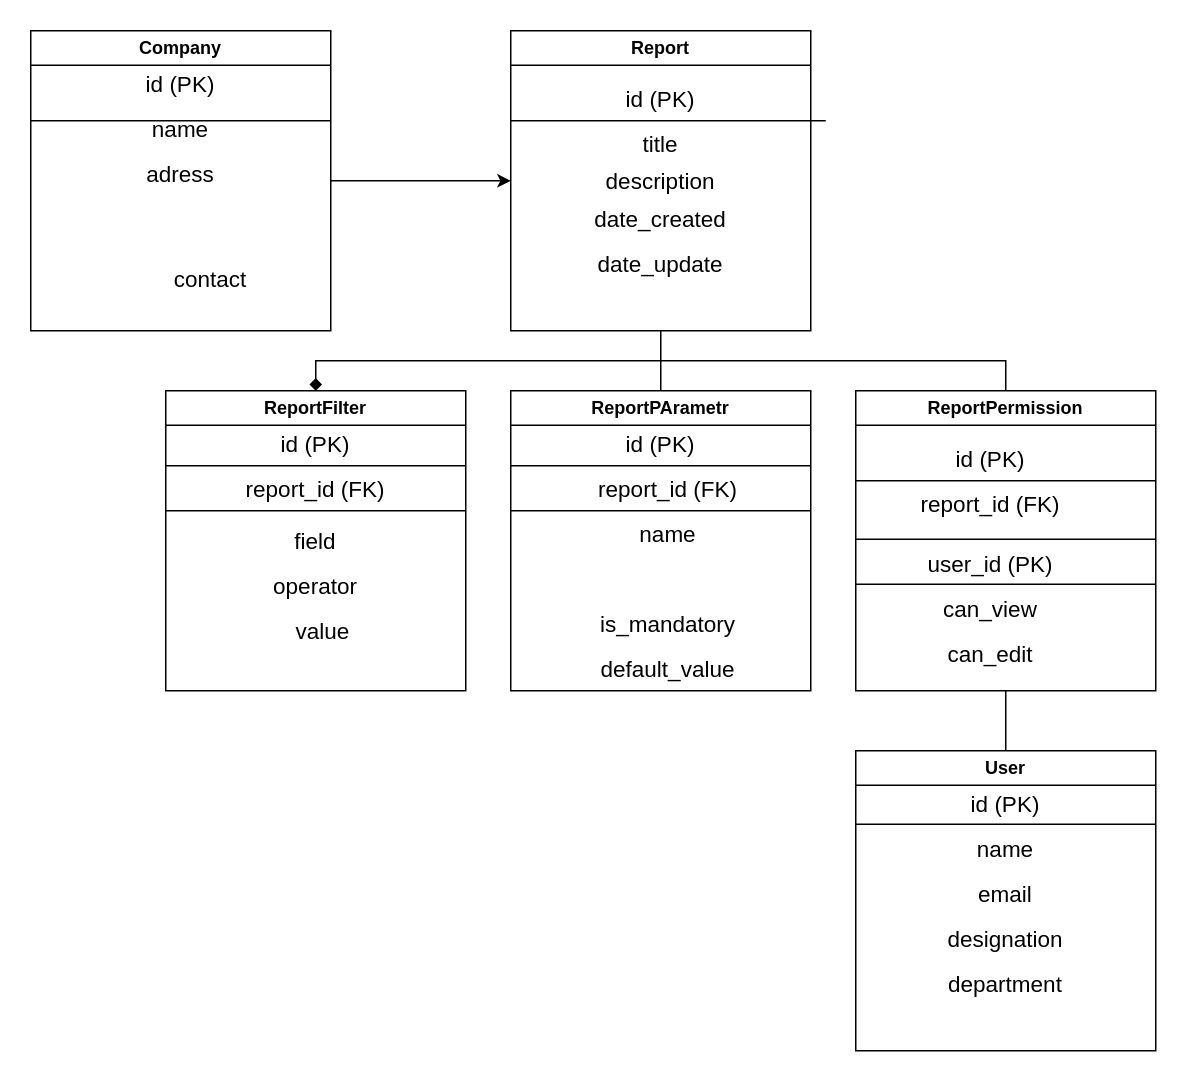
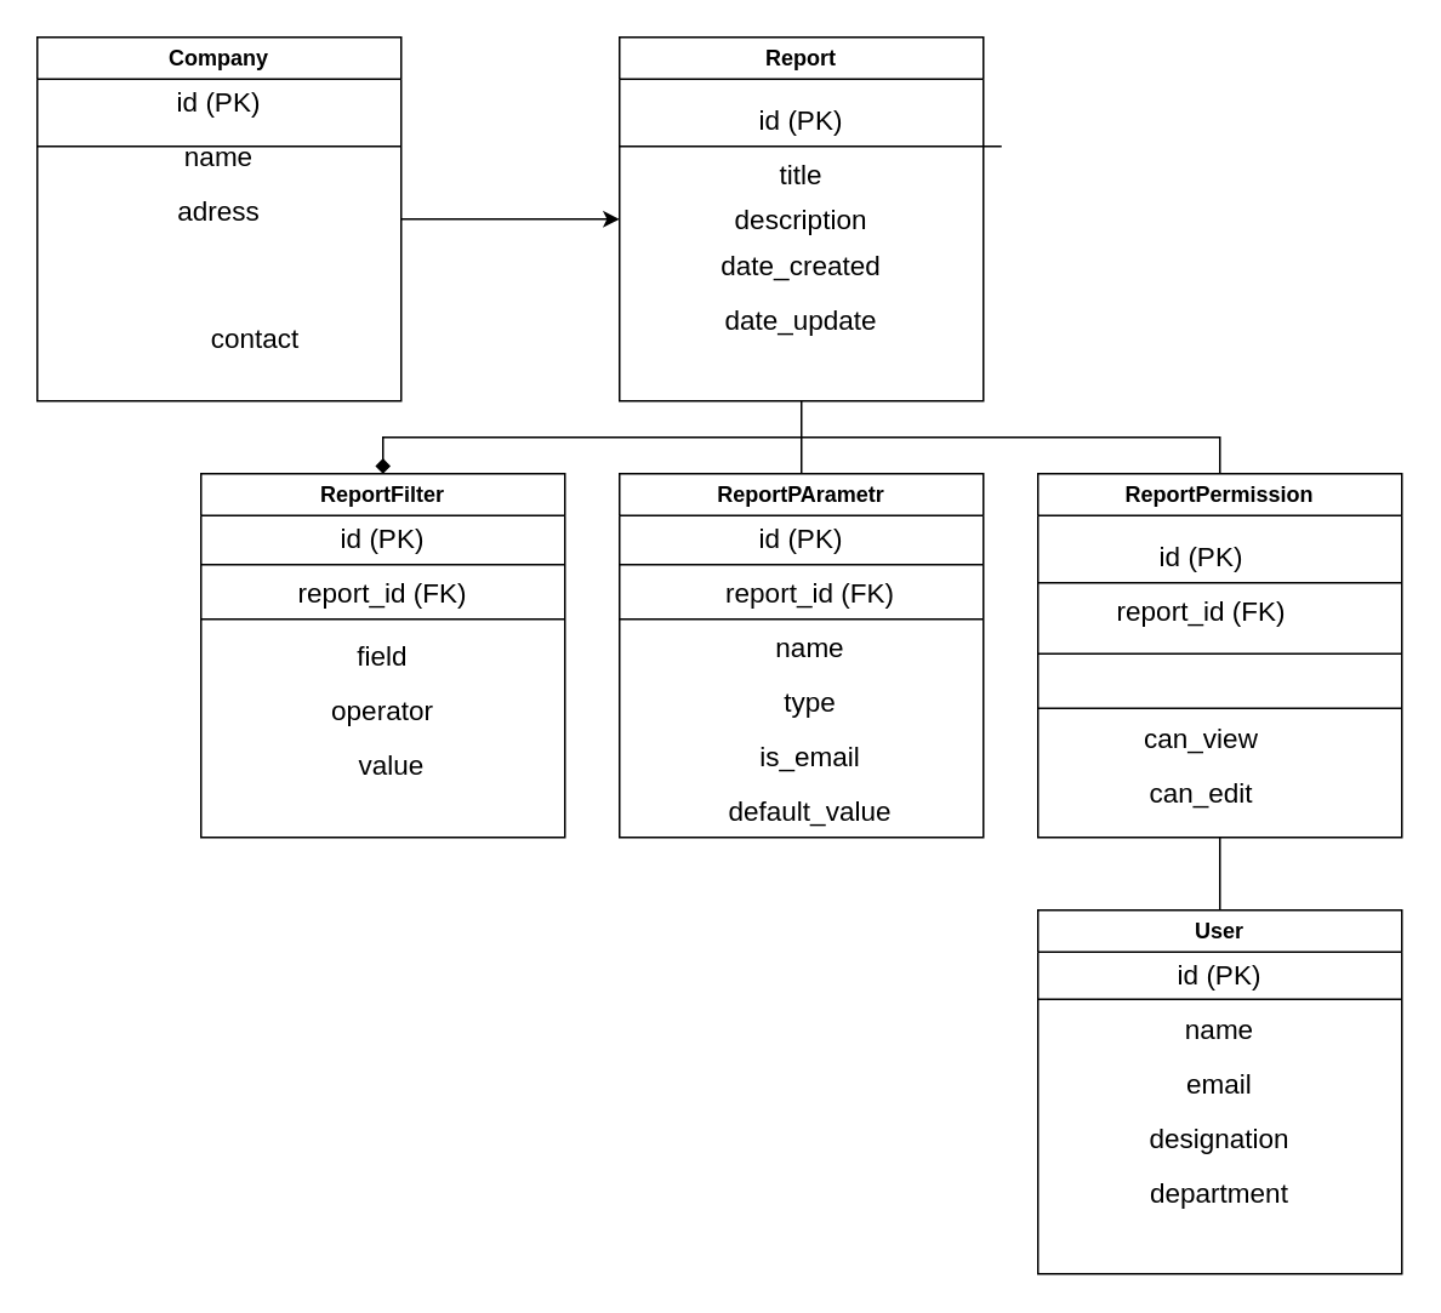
  <mxCell id="0" />
  <mxCell id="1" parent="0" />
  <mxCell id="2" value="ReportFilter" style="swimlane;whiteSpace=wrap;html=1;" vertex="1" parent="1"><mxGeometry x="110" y="260" width="200" height="200" as="geometry" /></mxCell>
  <mxCell id="3" value="&lt;font style=&quot;font-size: 15px;&quot;&gt;id (PK)&lt;/font&gt;" style="text;html=1;strokeColor=none;fillColor=none;align=center;verticalAlign=middle;whiteSpace=wrap;rounded=0;" vertex="1" parent="2"><mxGeometry x="70" y="20" width="60" height="30" as="geometry" /></mxCell>
  <mxCell id="4" value="&lt;font style=&quot;font-size: 15px;&quot;&gt;report_id (FK)&lt;/font&gt;" style="text;html=1;strokeColor=none;fillColor=none;align=center;verticalAlign=middle;whiteSpace=wrap;rounded=0;" vertex="1" parent="2"><mxGeometry x="45" y="50" width="110" height="30" as="geometry" /></mxCell>
  <mxCell id="5" value="&lt;font style=&quot;font-size: 15px;&quot;&gt;field&lt;/font&gt;" style="text;html=1;strokeColor=none;fillColor=none;align=center;verticalAlign=middle;whiteSpace=wrap;rounded=0;" vertex="1" parent="2"><mxGeometry x="45" y="85" width="110" height="30" as="geometry" /></mxCell>
  <mxCell id="6" value="&lt;font style=&quot;font-size: 15px;&quot;&gt;operator&lt;/font&gt;" style="text;html=1;strokeColor=none;fillColor=none;align=center;verticalAlign=middle;whiteSpace=wrap;rounded=0;" vertex="1" parent="2"><mxGeometry x="45" y="115" width="110" height="30" as="geometry" /></mxCell>
  <mxCell id="7" value="&lt;font style=&quot;font-size: 15px;&quot;&gt;value&lt;/font&gt;" style="text;html=1;strokeColor=none;fillColor=none;align=center;verticalAlign=middle;whiteSpace=wrap;rounded=0;" vertex="1" parent="2"><mxGeometry x="50" y="145" width="110" height="30" as="geometry" /></mxCell>
  <mxCell id="8" value="" style="endArrow=none;html=1;rounded=0;exitX=0;exitY=0.25;exitDx=0;exitDy=0;entryX=1;entryY=0.25;entryDx=0;entryDy=0;" edge="1" parent="2"><mxGeometry width="50" height="50" relative="1" as="geometry"><mxPoint y="80" as="sourcePoint" /><mxPoint x="200" y="80" as="targetPoint" /></mxGeometry></mxCell>
  <mxCell id="9" style="edgeStyle=orthogonalEdgeStyle;rounded=0;orthogonalLoop=1;jettySize=auto;html=1;exitX=0.5;exitY=0;exitDx=0;exitDy=0;entryX=0.5;entryY=0;entryDx=0;entryDy=0;endArrow=diamond;" edge="1" parent="1" source="18" target="2"><mxGeometry relative="1" as="geometry" /></mxCell>
  <mxCell id="10" style="edgeStyle=orthogonalEdgeStyle;rounded=0;orthogonalLoop=1;jettySize=auto;html=1;exitX=0.5;exitY=1;exitDx=0;exitDy=0;endArrow=none;" edge="1" parent="1" source="11" target="27"><mxGeometry relative="1" as="geometry" /></mxCell>
  <mxCell id="11" value="Report" style="swimlane;whiteSpace=wrap;html=1;" vertex="1" parent="1"><mxGeometry x="340" y="20" width="200" height="200" as="geometry" /></mxCell>
  <mxCell id="12" value="&lt;font style=&quot;font-size: 15px;&quot;&gt;id (PK)&lt;/font&gt;" style="text;html=1;strokeColor=none;fillColor=none;align=center;verticalAlign=middle;whiteSpace=wrap;rounded=0;" vertex="1" parent="11"><mxGeometry x="70" y="30" width="60" height="30" as="geometry" /></mxCell>
  <mxCell id="13" value="&lt;font style=&quot;font-size: 15px;&quot;&gt;title&lt;/font&gt;" style="text;html=1;strokeColor=none;fillColor=none;align=center;verticalAlign=middle;whiteSpace=wrap;rounded=0;" vertex="1" parent="11"><mxGeometry x="70" y="60" width="60" height="30" as="geometry" /></mxCell>
  <mxCell id="14" value="&lt;font style=&quot;font-size: 15px;&quot;&gt;description&lt;/font&gt;" style="text;html=1;strokeColor=none;fillColor=none;align=center;verticalAlign=middle;whiteSpace=wrap;rounded=0;" vertex="1" parent="11"><mxGeometry x="70" y="85" width="60" height="30" as="geometry" /></mxCell>
  <mxCell id="15" value="&lt;font style=&quot;font-size: 15px;&quot;&gt;date_created&lt;/font&gt;" style="text;html=1;strokeColor=none;fillColor=none;align=center;verticalAlign=middle;whiteSpace=wrap;rounded=0;" vertex="1" parent="11"><mxGeometry x="70" y="110" width="60" height="30" as="geometry" /></mxCell>
  <mxCell id="16" value="&lt;font style=&quot;font-size: 15px;&quot;&gt;date_update&lt;br&gt;&lt;/font&gt;" style="text;html=1;strokeColor=none;fillColor=none;align=center;verticalAlign=middle;whiteSpace=wrap;rounded=0;" vertex="1" parent="11"><mxGeometry x="70" y="140" width="60" height="30" as="geometry" /></mxCell>
  <mxCell id="17" value="" style="endArrow=none;html=1;rounded=0;" edge="1" parent="11"><mxGeometry width="50" height="50" relative="1" as="geometry"><mxPoint y="60" as="sourcePoint" /><mxPoint x="210" y="60" as="targetPoint" /></mxGeometry></mxCell>
  <mxCell id="18" value="ReportPArametr" style="swimlane;whiteSpace=wrap;html=1;" vertex="1" parent="1"><mxGeometry x="340" y="260" width="200" height="200" as="geometry" /></mxCell>
  <mxCell id="19" value="&lt;font style=&quot;font-size: 15px;&quot;&gt;id (PK)&lt;/font&gt;" style="text;html=1;strokeColor=none;fillColor=none;align=center;verticalAlign=middle;whiteSpace=wrap;rounded=0;" vertex="1" parent="18"><mxGeometry x="70" y="20" width="60" height="30" as="geometry" /></mxCell>
  <mxCell id="20" value="&lt;font style=&quot;font-size: 15px;&quot;&gt;report_id (FK)&lt;/font&gt;" style="text;html=1;strokeColor=none;fillColor=none;align=center;verticalAlign=middle;whiteSpace=wrap;rounded=0;" vertex="1" parent="18"><mxGeometry x="50" y="50" width="110" height="30" as="geometry" /></mxCell>
  <mxCell id="21" value="&lt;font style=&quot;font-size: 15px;&quot;&gt;name&lt;/font&gt;" style="text;html=1;strokeColor=none;fillColor=none;align=center;verticalAlign=middle;whiteSpace=wrap;rounded=0;" vertex="1" parent="18"><mxGeometry x="50" y="80" width="110" height="30" as="geometry" /></mxCell>
- <mxCell id="23" value="&lt;font style=&quot;font-size: 15px;&quot;&gt;is_mandatory&lt;/font&gt;" style="text;html=1;strokeColor=none;fillColor=none;align=center;verticalAlign=middle;whiteSpace=wrap;rounded=0;" vertex="1" parent="18"><mxGeometry x="50" y="140" width="110" height="30" as="geometry" /></mxCell>
+ <mxCell id="22" value="&lt;font style=&quot;font-size: 15px;&quot;&gt;type&lt;/font&gt;" style="text;html=1;strokeColor=none;fillColor=none;align=center;verticalAlign=middle;whiteSpace=wrap;rounded=0;" vertex="1" parent="18"><mxGeometry x="50" y="110" width="110" height="30" as="geometry" /></mxCell>
+ <mxCell id="23" value="&lt;font style=&quot;font-size: 15px;&quot;&gt;is_email&lt;/font&gt;" style="text;html=1;strokeColor=none;fillColor=none;align=center;verticalAlign=middle;whiteSpace=wrap;rounded=0;" vertex="1" parent="18"><mxGeometry x="50" y="140" width="110" height="30" as="geometry" /></mxCell>
  <mxCell id="24" value="&lt;font style=&quot;font-size: 15px;&quot;&gt;default_value&lt;/font&gt;" style="text;html=1;strokeColor=none;fillColor=none;align=center;verticalAlign=middle;whiteSpace=wrap;rounded=0;" vertex="1" parent="18"><mxGeometry x="50" y="170" width="110" height="30" as="geometry" /></mxCell>
  <mxCell id="25" value="" style="endArrow=none;html=1;rounded=0;exitX=0;exitY=0.25;exitDx=0;exitDy=0;entryX=1;entryY=0.25;entryDx=0;entryDy=0;" edge="1" parent="18"><mxGeometry width="50" height="50" relative="1" as="geometry"><mxPoint y="80" as="sourcePoint" /><mxPoint x="200" y="80" as="targetPoint" /></mxGeometry></mxCell>
  <mxCell id="26" style="edgeStyle=orthogonalEdgeStyle;rounded=0;orthogonalLoop=1;jettySize=auto;html=1;exitX=0.5;exitY=1;exitDx=0;exitDy=0;entryX=0.5;entryY=0;entryDx=0;entryDy=0;endArrow=none;" edge="1" parent="1" source="27" target="36"><mxGeometry relative="1" as="geometry" /></mxCell>
  <mxCell id="27" value="ReportPermission" style="swimlane;whiteSpace=wrap;html=1;" vertex="1" parent="1"><mxGeometry x="570" y="260" width="200" height="200" as="geometry" /></mxCell>
  <mxCell id="28" value="&lt;font style=&quot;font-size: 15px;&quot;&gt;id (PK)&lt;/font&gt;" style="text;html=1;strokeColor=none;fillColor=none;align=center;verticalAlign=middle;whiteSpace=wrap;rounded=0;" vertex="1" parent="27"><mxGeometry x="60" y="30" width="60" height="30" as="geometry" /></mxCell>
  <mxCell id="29" value="&lt;font style=&quot;font-size: 15px;&quot;&gt;report_id (FK)&lt;/font&gt;" style="text;html=1;strokeColor=none;fillColor=none;align=center;verticalAlign=middle;whiteSpace=wrap;rounded=0;" vertex="1" parent="27"><mxGeometry x="35" y="60" width="110" height="30" as="geometry" /></mxCell>
- <mxCell id="30" value="&lt;font style=&quot;font-size: 15px;&quot;&gt;user_id (PK)&lt;/font&gt;" style="text;html=1;strokeColor=none;fillColor=none;align=center;verticalAlign=middle;whiteSpace=wrap;rounded=0;" vertex="1" parent="27"><mxGeometry x="35" y="100" width="110" height="30" as="geometry" /></mxCell>
  <mxCell id="31" value="&lt;font style=&quot;font-size: 15px;&quot;&gt;can_view&lt;/font&gt;" style="text;html=1;strokeColor=none;fillColor=none;align=center;verticalAlign=middle;whiteSpace=wrap;rounded=0;" vertex="1" parent="27"><mxGeometry x="35" y="130" width="110" height="30" as="geometry" /></mxCell>
  <mxCell id="32" value="&lt;font style=&quot;font-size: 15px;&quot;&gt;can_edit&lt;/font&gt;" style="text;html=1;strokeColor=none;fillColor=none;align=center;verticalAlign=middle;whiteSpace=wrap;rounded=0;" vertex="1" parent="27"><mxGeometry x="35" y="160" width="110" height="30" as="geometry" /></mxCell>
  <mxCell id="33" value="" style="endArrow=none;html=1;rounded=0;" edge="1" parent="27"><mxGeometry width="50" height="50" relative="1" as="geometry"><mxPoint y="99" as="sourcePoint" /><mxPoint x="200" y="99" as="targetPoint" /></mxGeometry></mxCell>
  <mxCell id="34" value="" style="endArrow=none;html=1;rounded=0;exitX=0;exitY=0.25;exitDx=0;exitDy=0;entryX=1;entryY=0.25;entryDx=0;entryDy=0;" edge="1" parent="27"><mxGeometry width="50" height="50" relative="1" as="geometry"><mxPoint y="129" as="sourcePoint" /><mxPoint x="200" y="129" as="targetPoint" /></mxGeometry></mxCell>
  <mxCell id="35" value="" style="endArrow=none;html=1;rounded=0;exitX=0;exitY=0.25;exitDx=0;exitDy=0;entryX=1;entryY=0.25;entryDx=0;entryDy=0;" edge="1" parent="27"><mxGeometry width="50" height="50" relative="1" as="geometry"><mxPoint y="60" as="sourcePoint" /><mxPoint x="200" y="60" as="targetPoint" /></mxGeometry></mxCell>
  <mxCell id="36" value="User" style="swimlane;whiteSpace=wrap;html=1;" vertex="1" parent="1"><mxGeometry x="570" y="500" width="200" height="200" as="geometry" /></mxCell>
  <mxCell id="37" value="&lt;font style=&quot;font-size: 15px;&quot;&gt;id (PK)&lt;/font&gt;" style="text;html=1;strokeColor=none;fillColor=none;align=center;verticalAlign=middle;whiteSpace=wrap;rounded=0;" vertex="1" parent="36"><mxGeometry x="70" y="20" width="60" height="30" as="geometry" /></mxCell>
  <mxCell id="38" value="&lt;font style=&quot;font-size: 15px;&quot;&gt;name&lt;/font&gt;" style="text;html=1;strokeColor=none;fillColor=none;align=center;verticalAlign=middle;whiteSpace=wrap;rounded=0;" vertex="1" parent="36"><mxGeometry x="45" y="50" width="110" height="30" as="geometry" /></mxCell>
  <mxCell id="39" value="&lt;font style=&quot;font-size: 15px;&quot;&gt;email&lt;/font&gt;" style="text;html=1;strokeColor=none;fillColor=none;align=center;verticalAlign=middle;whiteSpace=wrap;rounded=0;" vertex="1" parent="36"><mxGeometry x="45" y="80" width="110" height="30" as="geometry" /></mxCell>
  <mxCell id="40" value="&lt;font style=&quot;font-size: 15px;&quot;&gt;designation&lt;/font&gt;" style="text;html=1;strokeColor=none;fillColor=none;align=center;verticalAlign=middle;whiteSpace=wrap;rounded=0;" vertex="1" parent="36"><mxGeometry x="45" y="110" width="110" height="30" as="geometry" /></mxCell>
  <mxCell id="41" value="&lt;font style=&quot;font-size: 15px;&quot;&gt;department&lt;/font&gt;" style="text;html=1;strokeColor=none;fillColor=none;align=center;verticalAlign=middle;whiteSpace=wrap;rounded=0;" vertex="1" parent="36"><mxGeometry x="45" y="140" width="110" height="30" as="geometry" /></mxCell>
  <mxCell id="42" value="" style="endArrow=none;html=1;rounded=0;exitX=0;exitY=0.25;exitDx=0;exitDy=0;entryX=1;entryY=0.25;entryDx=0;entryDy=0;" edge="1" parent="36"><mxGeometry width="50" height="50" relative="1" as="geometry"><mxPoint y="49" as="sourcePoint" /><mxPoint x="200" y="49" as="targetPoint" /></mxGeometry></mxCell>
  <mxCell id="43" style="edgeStyle=orthogonalEdgeStyle;rounded=0;orthogonalLoop=1;jettySize=auto;html=1;exitX=1;exitY=0.5;exitDx=0;exitDy=0;entryX=0;entryY=0.5;entryDx=0;entryDy=0;" edge="1" parent="1" source="44" target="11"><mxGeometry relative="1" as="geometry" /></mxCell>
  <mxCell id="44" value="Company" style="swimlane;whiteSpace=wrap;html=1;" vertex="1" parent="1"><mxGeometry x="20" y="20" width="200" height="200" as="geometry" /></mxCell>
  <mxCell id="45" value="&lt;font style=&quot;font-size: 15px;&quot;&gt;id (PK)&lt;/font&gt;" style="text;html=1;strokeColor=none;fillColor=none;align=center;verticalAlign=middle;whiteSpace=wrap;rounded=0;" vertex="1" parent="44"><mxGeometry x="70" y="20" width="60" height="30" as="geometry" /></mxCell>
  <mxCell id="46" value="&lt;font style=&quot;font-size: 15px;&quot;&gt;name&lt;/font&gt;" style="text;html=1;strokeColor=none;fillColor=none;align=center;verticalAlign=middle;whiteSpace=wrap;rounded=0;" vertex="1" parent="44"><mxGeometry x="45" y="50" width="110" height="30" as="geometry" /></mxCell>
  <mxCell id="47" value="&lt;font style=&quot;font-size: 15px;&quot;&gt;adress&lt;/font&gt;" style="text;html=1;strokeColor=none;fillColor=none;align=center;verticalAlign=middle;whiteSpace=wrap;rounded=0;" vertex="1" parent="44"><mxGeometry x="45" y="80" width="110" height="30" as="geometry" /></mxCell>
  <mxCell id="48" value="&lt;font style=&quot;font-size: 15px;&quot;&gt;contact&lt;/font&gt;" style="text;html=1;strokeColor=none;fillColor=none;align=center;verticalAlign=middle;whiteSpace=wrap;rounded=0;" vertex="1" parent="44"><mxGeometry x="65" y="150" width="110" height="30" as="geometry" /></mxCell>
  <mxCell id="49" value="" style="endArrow=none;html=1;rounded=0;exitX=0;exitY=0.25;exitDx=0;exitDy=0;entryX=1;entryY=0.25;entryDx=0;entryDy=0;" edge="1" parent="1" source="18" target="18"><mxGeometry width="50" height="50" relative="1" as="geometry"><mxPoint x="400" y="420" as="sourcePoint" /><mxPoint x="450" y="370" as="targetPoint" /></mxGeometry></mxCell>
  <mxCell id="50" value="" style="endArrow=none;html=1;rounded=0;" edge="1" parent="1"><mxGeometry width="50" height="50" relative="1" as="geometry"><mxPoint x="20" y="80" as="sourcePoint" /><mxPoint x="220" y="80" as="targetPoint" /></mxGeometry></mxCell>
  <mxCell id="51" value="" style="endArrow=none;html=1;rounded=0;exitX=0;exitY=0.25;exitDx=0;exitDy=0;entryX=1;entryY=0.25;entryDx=0;entryDy=0;" edge="1" parent="1" source="2" target="2"><mxGeometry width="50" height="50" relative="1" as="geometry"><mxPoint x="140" y="360" as="sourcePoint" /><mxPoint x="190" y="310" as="targetPoint" /></mxGeometry></mxCell>
